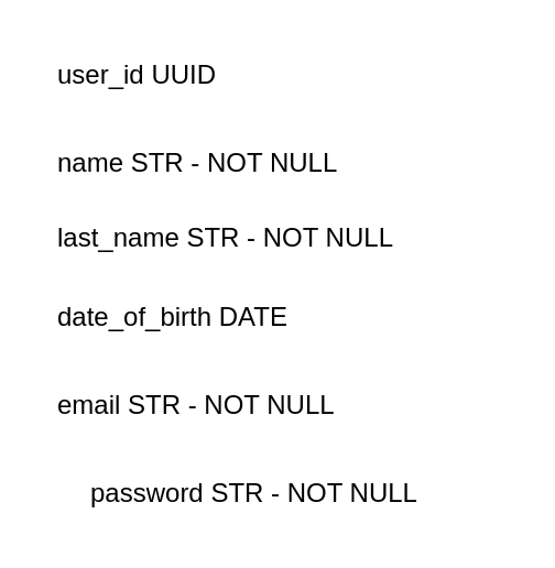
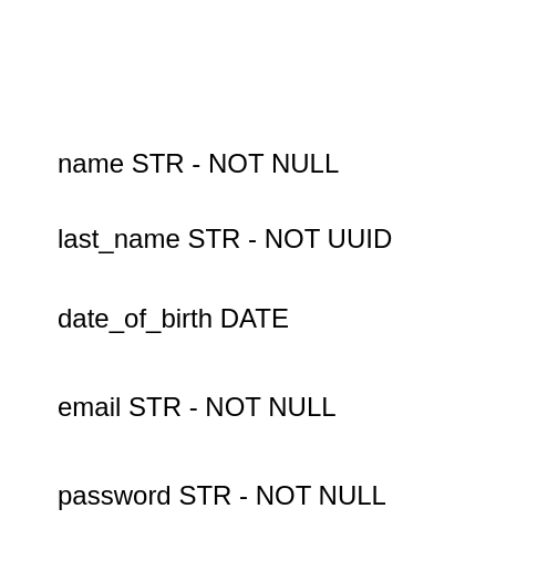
  <mxCell id="0" />
  <mxCell id="1" parent="0" />
- <mxCell id="2" value="user_id UUID &#10;" style="text;strokeColor=none;fillColor=none;align=left;verticalAlign=top;spacingLeft=4;spacingRight=4;overflow=hidden;rotatable=0;points=[[0,0.5],[1,0.5]];portConstraint=eastwest;" vertex="1" parent="1"><mxGeometry x="20" y="20" width="160" height="26" as="geometry" /></mxCell>
  <mxCell id="3" value="name STR - NOT NULL" style="text;strokeColor=none;fillColor=none;align=left;verticalAlign=top;spacingLeft=4;spacingRight=4;overflow=hidden;rotatable=0;points=[[0,0.5],[1,0.5]];portConstraint=eastwest;" vertex="1" parent="1"><mxGeometry x="20" y="60" width="180" height="26" as="geometry" /></mxCell>
- <mxCell id="4" value="last_name STR - NOT NULL" style="text;strokeColor=none;fillColor=none;align=left;verticalAlign=top;spacingLeft=4;spacingRight=4;overflow=hidden;rotatable=0;points=[[0,0.5],[1,0.5]];portConstraint=eastwest;" vertex="1" parent="1"><mxGeometry x="20" y="94" width="210" height="26" as="geometry" /></mxCell>
+ <mxCell id="4" value="last_name STR - NOT UUID" style="text;strokeColor=none;fillColor=none;align=left;verticalAlign=top;spacingLeft=4;spacingRight=4;overflow=hidden;rotatable=0;points=[[0,0.5],[1,0.5]];portConstraint=eastwest;" vertex="1" parent="1"><mxGeometry x="20" y="94" width="210" height="26" as="geometry" /></mxCell>
  <mxCell id="5" value="date_of_birth DATE" style="text;strokeColor=none;fillColor=none;align=left;verticalAlign=top;spacingLeft=4;spacingRight=4;overflow=hidden;rotatable=0;points=[[0,0.5],[1,0.5]];portConstraint=eastwest;" vertex="1" parent="1"><mxGeometry x="20" y="130" width="210" height="26" as="geometry" /></mxCell>
  <mxCell id="6" value="email STR - NOT NULL" style="text;strokeColor=none;fillColor=none;align=left;verticalAlign=top;spacingLeft=4;spacingRight=4;overflow=hidden;rotatable=0;points=[[0,0.5],[1,0.5]];portConstraint=eastwest;" vertex="1" parent="1"><mxGeometry x="20" y="170" width="210" height="26" as="geometry" /></mxCell>
- <mxCell id="7" value="password STR - NOT NULL" style="text;strokeColor=none;fillColor=none;align=left;verticalAlign=top;spacingLeft=4;spacingRight=4;overflow=hidden;rotatable=0;points=[[0,0.5],[1,0.5]];portConstraint=eastwest;" vertex="1" parent="1"><mxGeometry x="35" y="210" width="210" height="26" as="geometry" /></mxCell>
+ <mxCell id="7" value="password STR - NOT NULL" style="text;strokeColor=none;fillColor=none;align=left;verticalAlign=top;spacingLeft=4;spacingRight=4;overflow=hidden;rotatable=0;points=[[0,0.5],[1,0.5]];portConstraint=eastwest;" vertex="1" parent="1"><mxGeometry x="20" y="210" width="210" height="26" as="geometry" /></mxCell>
